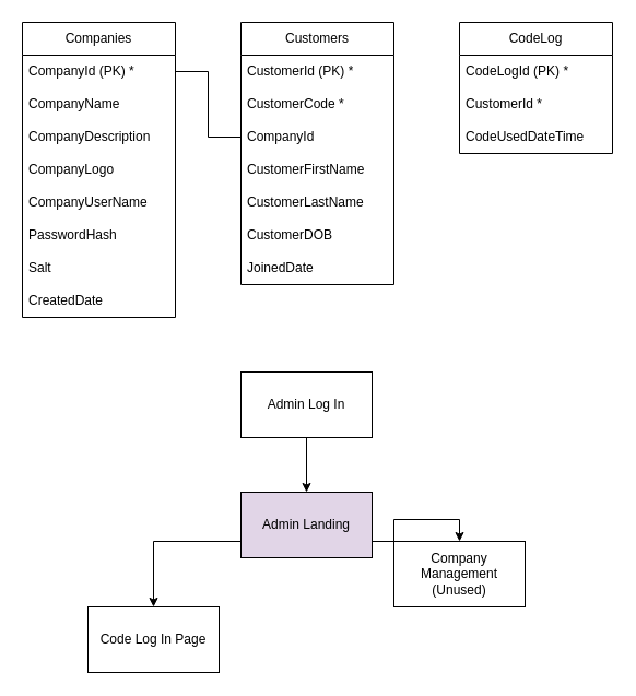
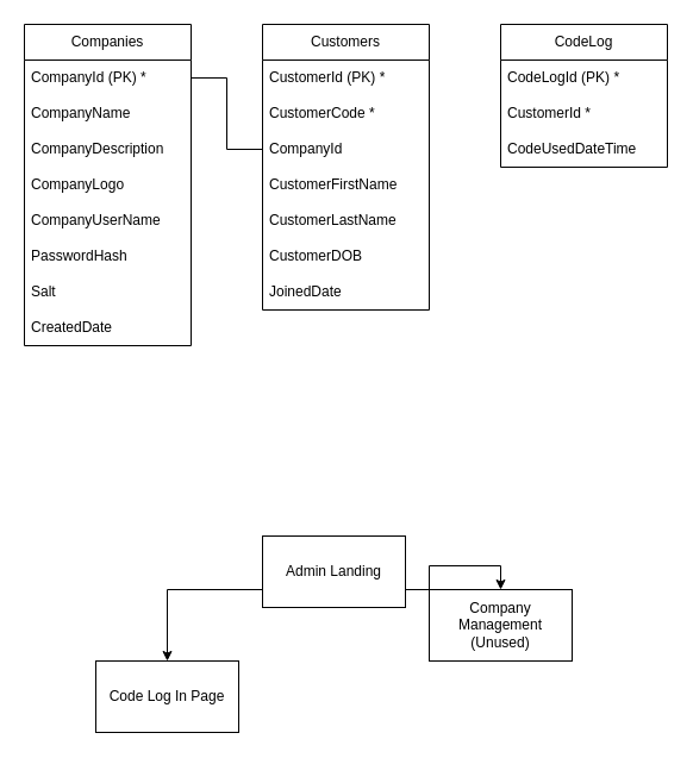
  <mxCell id="0" />
  <mxCell id="1" parent="0" />
  <mxCell id="2" value="Companies" style="swimlane;fontStyle=0;childLayout=stackLayout;horizontal=1;startSize=30;horizontalStack=0;resizeParent=1;resizeParentMax=0;resizeLast=0;collapsible=1;marginBottom=0;whiteSpace=wrap;html=1;" parent="1" vertex="1"><mxGeometry x="20" y="20" width="140" height="270" as="geometry" /></mxCell>
  <mxCell id="3" value="CompanyId (PK) *" style="text;strokeColor=none;fillColor=none;align=left;verticalAlign=middle;spacingLeft=4;spacingRight=4;overflow=hidden;points=[[0,0.5],[1,0.5]];portConstraint=eastwest;rotatable=0;whiteSpace=wrap;html=1;" parent="2" vertex="1"><mxGeometry y="30" width="140" height="30" as="geometry" /></mxCell>
  <mxCell id="4" value="CompanyName" style="text;strokeColor=none;fillColor=none;align=left;verticalAlign=middle;spacingLeft=4;spacingRight=4;overflow=hidden;points=[[0,0.5],[1,0.5]];portConstraint=eastwest;rotatable=0;whiteSpace=wrap;html=1;" parent="2" vertex="1"><mxGeometry y="60" width="140" height="30" as="geometry" /></mxCell>
  <mxCell id="5" value="CompanyDescription" style="text;strokeColor=none;fillColor=none;align=left;verticalAlign=middle;spacingLeft=4;spacingRight=4;overflow=hidden;points=[[0,0.5],[1,0.5]];portConstraint=eastwest;rotatable=0;whiteSpace=wrap;html=1;" parent="2" vertex="1"><mxGeometry y="90" width="140" height="30" as="geometry" /></mxCell>
  <mxCell id="6" value="CompanyLogo" style="text;strokeColor=none;fillColor=none;align=left;verticalAlign=middle;spacingLeft=4;spacingRight=4;overflow=hidden;points=[[0,0.5],[1,0.5]];portConstraint=eastwest;rotatable=0;whiteSpace=wrap;html=1;" parent="2" vertex="1"><mxGeometry y="120" width="140" height="30" as="geometry" /></mxCell>
  <mxCell id="7" value="CompanyUserName" style="text;strokeColor=none;fillColor=none;align=left;verticalAlign=middle;spacingLeft=4;spacingRight=4;overflow=hidden;points=[[0,0.5],[1,0.5]];portConstraint=eastwest;rotatable=0;whiteSpace=wrap;html=1;" parent="2" vertex="1"><mxGeometry y="150" width="140" height="30" as="geometry" /></mxCell>
  <mxCell id="8" value="PasswordHash" style="text;strokeColor=none;fillColor=none;align=left;verticalAlign=middle;spacingLeft=4;spacingRight=4;overflow=hidden;points=[[0,0.5],[1,0.5]];portConstraint=eastwest;rotatable=0;whiteSpace=wrap;html=1;" parent="2" vertex="1"><mxGeometry y="180" width="140" height="30" as="geometry" /></mxCell>
  <mxCell id="9" value="Salt" style="text;strokeColor=none;fillColor=none;align=left;verticalAlign=middle;spacingLeft=4;spacingRight=4;overflow=hidden;points=[[0,0.5],[1,0.5]];portConstraint=eastwest;rotatable=0;whiteSpace=wrap;html=1;" parent="2" vertex="1"><mxGeometry y="210" width="140" height="30" as="geometry" /></mxCell>
  <mxCell id="10" value="CreatedDate" style="text;strokeColor=none;fillColor=none;align=left;verticalAlign=middle;spacingLeft=4;spacingRight=4;overflow=hidden;points=[[0,0.5],[1,0.5]];portConstraint=eastwest;rotatable=0;whiteSpace=wrap;html=1;" parent="2" vertex="1"><mxGeometry y="240" width="140" height="30" as="geometry" /></mxCell>
  <mxCell id="11" value="Customers" style="swimlane;fontStyle=0;childLayout=stackLayout;horizontal=1;startSize=30;horizontalStack=0;resizeParent=1;resizeParentMax=0;resizeLast=0;collapsible=1;marginBottom=0;whiteSpace=wrap;html=1;" parent="1" vertex="1"><mxGeometry x="220" y="20" width="140" height="240" as="geometry"><mxRectangle x="274" y="80" width="100" height="30" as="alternateBounds" /></mxGeometry></mxCell>
  <mxCell id="12" value="CustomerId (PK) *" style="text;strokeColor=none;fillColor=none;align=left;verticalAlign=middle;spacingLeft=4;spacingRight=4;overflow=hidden;points=[[0,0.5],[1,0.5]];portConstraint=eastwest;rotatable=0;whiteSpace=wrap;html=1;" parent="11" vertex="1"><mxGeometry y="30" width="140" height="30" as="geometry" /></mxCell>
  <mxCell id="13" value="CustomerCode *" style="text;strokeColor=none;fillColor=none;align=left;verticalAlign=middle;spacingLeft=4;spacingRight=4;overflow=hidden;points=[[0,0.5],[1,0.5]];portConstraint=eastwest;rotatable=0;whiteSpace=wrap;html=1;" parent="11" vertex="1"><mxGeometry y="60" width="140" height="30" as="geometry" /></mxCell>
  <mxCell id="14" value="CompanyId" style="text;strokeColor=none;fillColor=none;align=left;verticalAlign=middle;spacingLeft=4;spacingRight=4;overflow=hidden;points=[[0,0.5],[1,0.5]];portConstraint=eastwest;rotatable=0;whiteSpace=wrap;html=1;" parent="11" vertex="1"><mxGeometry y="90" width="140" height="30" as="geometry" /></mxCell>
  <mxCell id="15" value="CustomerFirstName" style="text;strokeColor=none;fillColor=none;align=left;verticalAlign=middle;spacingLeft=4;spacingRight=4;overflow=hidden;points=[[0,0.5],[1,0.5]];portConstraint=eastwest;rotatable=0;whiteSpace=wrap;html=1;" parent="11" vertex="1"><mxGeometry y="120" width="140" height="30" as="geometry" /></mxCell>
  <mxCell id="16" value="CustomerLastName" style="text;strokeColor=none;fillColor=none;align=left;verticalAlign=middle;spacingLeft=4;spacingRight=4;overflow=hidden;points=[[0,0.5],[1,0.5]];portConstraint=eastwest;rotatable=0;whiteSpace=wrap;html=1;" parent="11" vertex="1"><mxGeometry y="150" width="140" height="30" as="geometry" /></mxCell>
  <mxCell id="17" value="CustomerDOB" style="text;strokeColor=none;fillColor=none;align=left;verticalAlign=middle;spacingLeft=4;spacingRight=4;overflow=hidden;points=[[0,0.5],[1,0.5]];portConstraint=eastwest;rotatable=0;whiteSpace=wrap;html=1;" parent="11" vertex="1"><mxGeometry y="180" width="140" height="30" as="geometry" /></mxCell>
  <mxCell id="18" value="JoinedDate" style="text;strokeColor=none;fillColor=none;align=left;verticalAlign=middle;spacingLeft=4;spacingRight=4;overflow=hidden;points=[[0,0.5],[1,0.5]];portConstraint=eastwest;rotatable=0;whiteSpace=wrap;html=1;" parent="11" vertex="1"><mxGeometry y="210" width="140" height="30" as="geometry" /></mxCell>
  <mxCell id="19" style="edgeStyle=orthogonalEdgeStyle;rounded=0;orthogonalLoop=1;jettySize=auto;html=1;exitX=1;exitY=0.5;exitDx=0;exitDy=0;entryX=0;entryY=0.5;entryDx=0;entryDy=0;endArrow=none;" parent="1" source="3" target="14" edge="1"><mxGeometry relative="1" as="geometry" /></mxCell>
  <mxCell id="20" value="CodeLog" style="swimlane;fontStyle=0;childLayout=stackLayout;horizontal=1;startSize=30;horizontalStack=0;resizeParent=1;resizeParentMax=0;resizeLast=0;collapsible=1;marginBottom=0;whiteSpace=wrap;html=1;" parent="1" vertex="1"><mxGeometry x="420" y="20" width="140" height="120" as="geometry"><mxRectangle x="274" y="80" width="100" height="30" as="alternateBounds" /></mxGeometry></mxCell>
  <mxCell id="21" value="CodeLogId (PK) *" style="text;strokeColor=none;fillColor=none;align=left;verticalAlign=middle;spacingLeft=4;spacingRight=4;overflow=hidden;points=[[0,0.5],[1,0.5]];portConstraint=eastwest;rotatable=0;whiteSpace=wrap;html=1;" parent="20" vertex="1"><mxGeometry y="30" width="140" height="30" as="geometry" /></mxCell>
  <mxCell id="22" value="CustomerId *" style="text;strokeColor=none;fillColor=none;align=left;verticalAlign=middle;spacingLeft=4;spacingRight=4;overflow=hidden;points=[[0,0.5],[1,0.5]];portConstraint=eastwest;rotatable=0;whiteSpace=wrap;html=1;" parent="20" vertex="1"><mxGeometry y="60" width="140" height="30" as="geometry" /></mxCell>
  <mxCell id="23" value="CodeUsedDateTime" style="text;strokeColor=none;fillColor=none;align=left;verticalAlign=middle;spacingLeft=4;spacingRight=4;overflow=hidden;points=[[0,0.5],[1,0.5]];portConstraint=eastwest;rotatable=0;whiteSpace=wrap;html=1;" parent="20" vertex="1"><mxGeometry y="90" width="140" height="30" as="geometry" /></mxCell>
  <mxCell id="24" value="Code Log In Page" style="rounded=0;whiteSpace=wrap;html=1;" parent="1" vertex="1"><mxGeometry x="80" y="555" width="120" height="60" as="geometry" /></mxCell>
- <mxCell id="25" style="edgeStyle=orthogonalEdgeStyle;rounded=0;orthogonalLoop=1;jettySize=auto;html=1;exitX=0.5;exitY=1;exitDx=0;exitDy=0;entryX=0.5;entryY=0;entryDx=0;entryDy=0;" parent="1" source="26" target="29" edge="1"><mxGeometry relative="1" as="geometry" /></mxCell>
- <mxCell id="26" value="Admin Log In" style="rounded=0;whiteSpace=wrap;html=1;" parent="1" vertex="1"><mxGeometry x="220" y="340" width="120" height="60" as="geometry" /></mxCell>
  <mxCell id="27" style="edgeStyle=orthogonalEdgeStyle;rounded=0;orthogonalLoop=1;jettySize=auto;html=1;exitX=1;exitY=0.75;exitDx=0;exitDy=0;entryX=0.5;entryY=0;entryDx=0;entryDy=0;" parent="1" source="29" target="30" edge="1"><mxGeometry relative="1" as="geometry" /></mxCell>
  <mxCell id="28" style="edgeStyle=orthogonalEdgeStyle;rounded=0;orthogonalLoop=1;jettySize=auto;html=1;exitX=0;exitY=0.75;exitDx=0;exitDy=0;entryX=0.5;entryY=0;entryDx=0;entryDy=0;" parent="1" source="29" target="24" edge="1"><mxGeometry relative="1" as="geometry" /></mxCell>
- <mxCell id="29" value="Admin Landing" style="rounded=0;whiteSpace=wrap;html=1;fillColor=#e1d5e7;" parent="1" vertex="1"><mxGeometry x="220" y="450" width="120" height="60" as="geometry" /></mxCell>
+ <mxCell id="29" value="Admin Landing" style="rounded=0;whiteSpace=wrap;html=1;" parent="1" vertex="1"><mxGeometry x="220" y="450" width="120" height="60" as="geometry" /></mxCell>
  <mxCell id="30" value="Company Management&lt;br&gt;(Unused)" style="rounded=0;whiteSpace=wrap;html=1;" parent="1" vertex="1"><mxGeometry x="360" y="495" width="120" height="60" as="geometry" /></mxCell>
